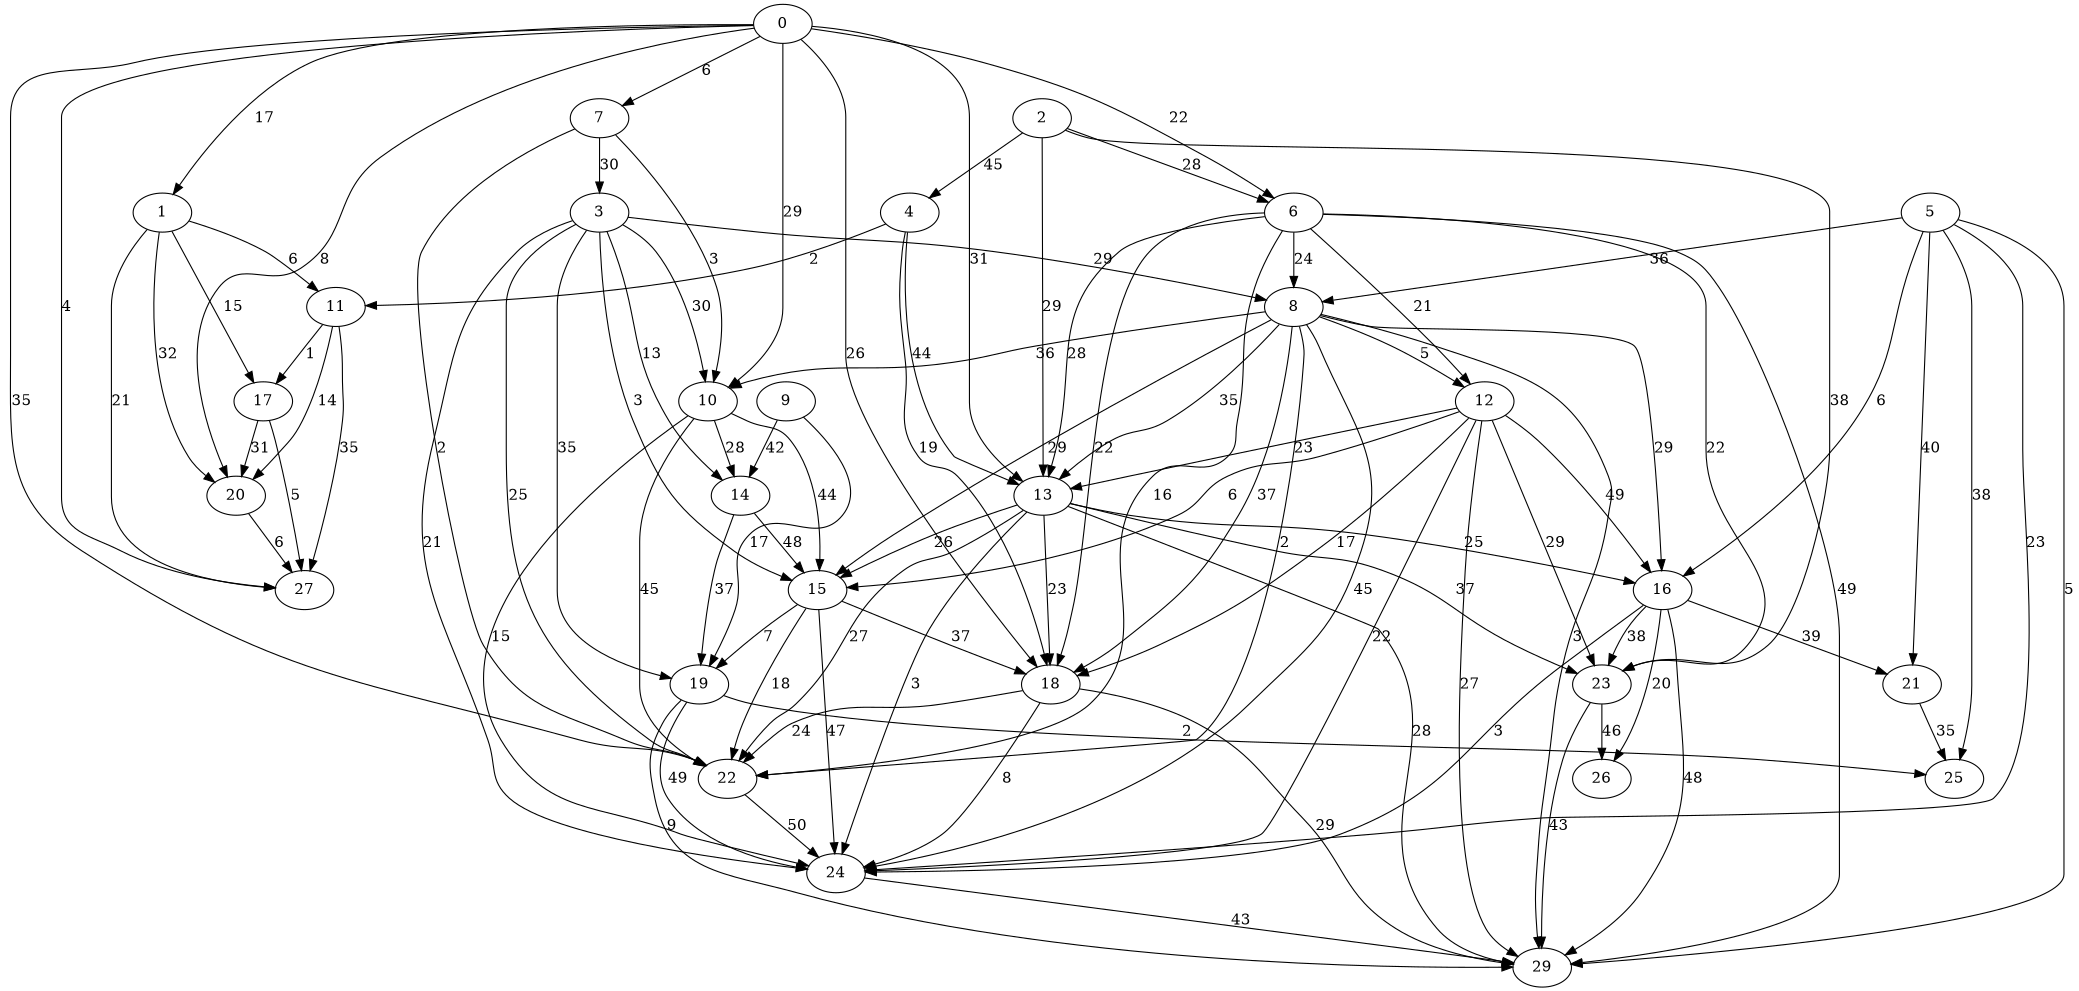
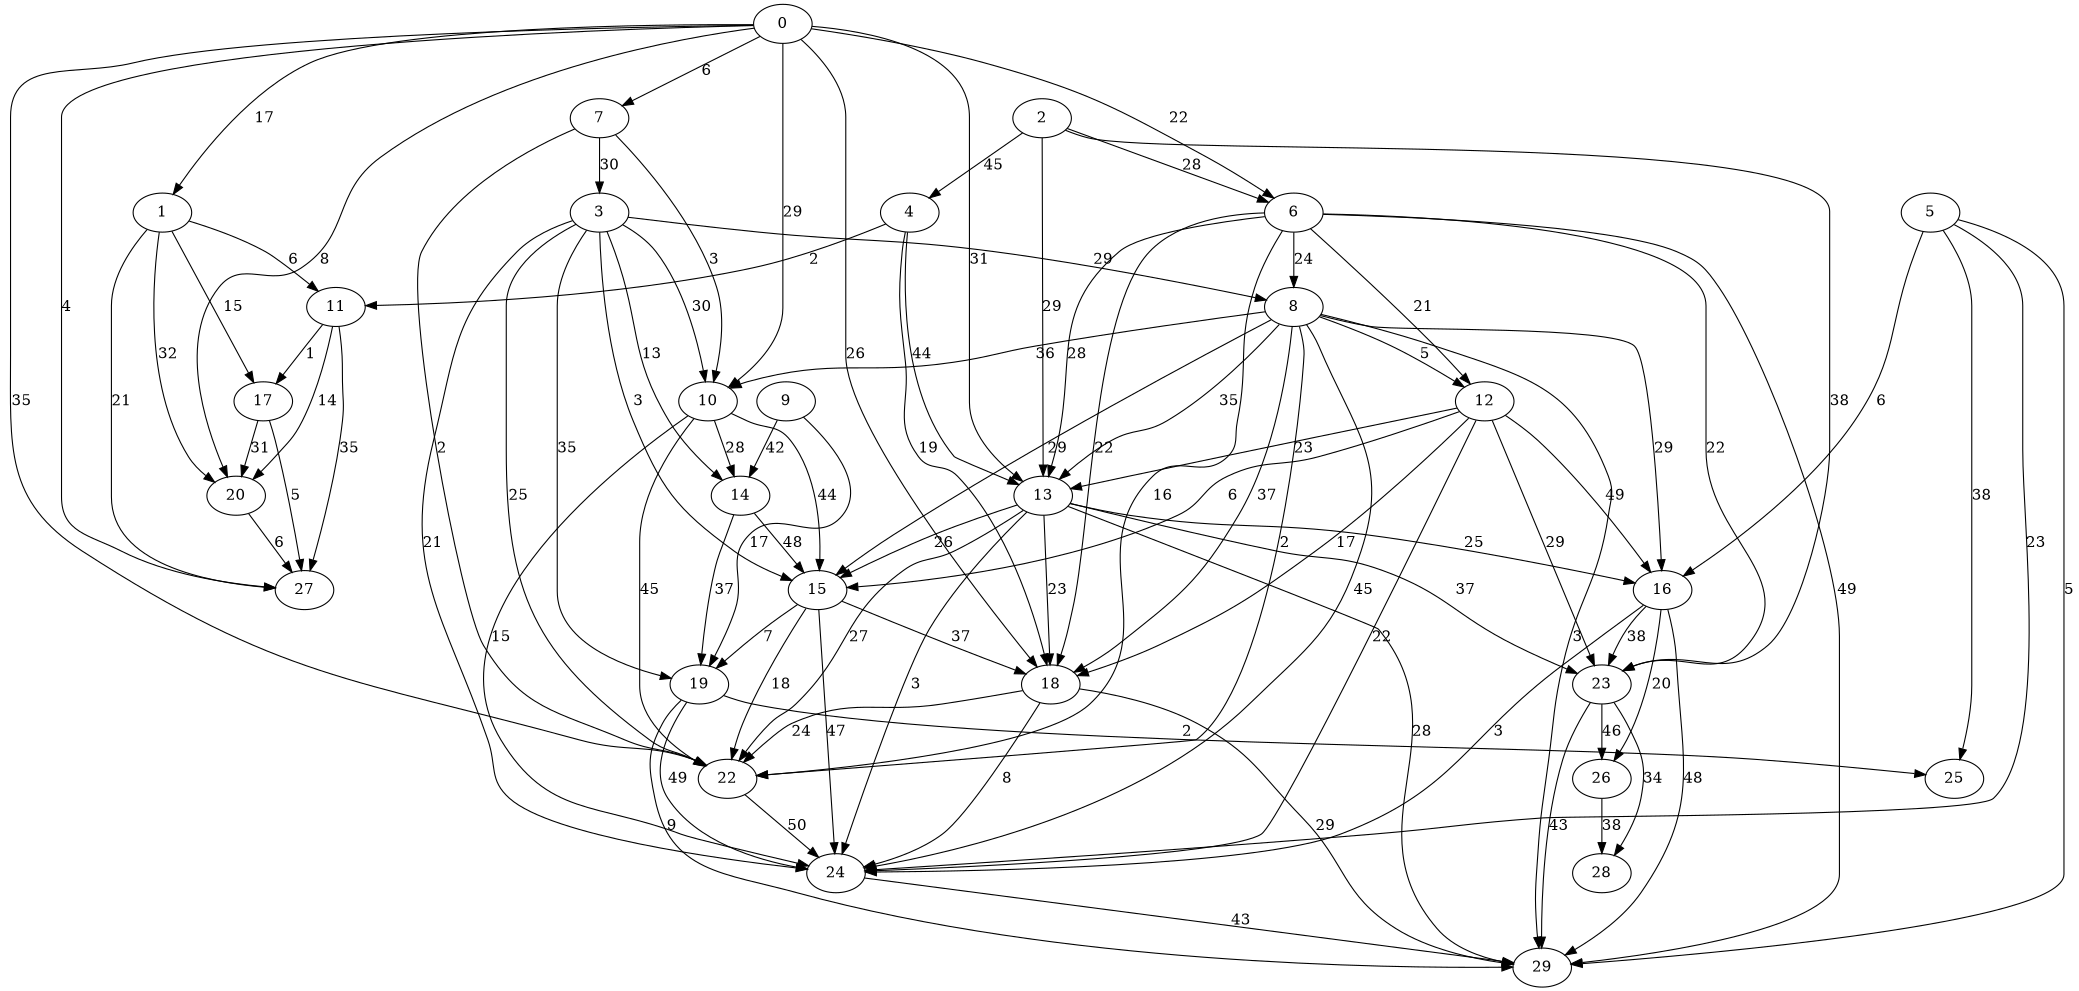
  digraph {
    edge [weight=29]
    0
    1
    6
    7
    10
    13
    18
    20
    22
    27
    11
    17
    23
    8
    29
    12
    3
    14
    15
    24
    16
    2
    4
    26
+   28
    19
    25
    5
-   21
    9
    0 -> 1 [label=17 weight=17]
    0 -> 6 [label=22 weight=22]
    0 -> 7 [label=6 weight=6]
    0 -> 10 [label=29]
    0 -> 13 [label=31 weight=31]
    0 -> 18 [label=26 weight=26]
    0 -> 20 [label=8 weight=8]
    0 -> 22 [label=35 weight=35]
    0 -> 27 [label=4 weight=4]
    1 -> 20 [label=32 weight=32]
    1 -> 27 [label=21 weight=21]
    1 -> 11 [label=6 weight=6]
    1 -> 17 [label=15 weight=15]
    6 -> 13 [label=28 weight=28]
    6 -> 18 [label=22 weight=22]
    6 -> 22 [label=16 weight=16]
    6 -> 23 [label=22 weight=22]
    6 -> 8 [label=24 weight=24]
    6 -> 29 [label=49 weight=49]
    6 -> 12 [label=21 weight=21]
    7 -> 10 [label=3 weight=3]
    7 -> 22 [label=2 weight=2]
    7 -> 3 [label=30 weight=30]
    10 -> 22 [label=45 weight=45]
    10 -> 14 [label=28 weight=28]
    10 -> 15 [label=44 weight=44]
    10 -> 24 [label=15 weight=15]
    13 -> 18 [label=23 weight=23]
    13 -> 22 [label=27 weight=27]
    13 -> 23 [label=37 weight=37]
    13 -> 29 [label=28 weight=28]
    13 -> 15 [label=26 weight=26]
    13 -> 24 [label=3 weight=3]
    13 -> 16 [label=25 weight=25]
    18 -> 22 [label=24 weight=24]
    18 -> 29 [label=29]
    18 -> 24 [label=8 weight=8]
    20 -> 27 [label=6 weight=6]
    22 -> 24 [label=50 weight=50]
    11 -> 20 [label=14 weight=14]
    11 -> 27 [label=35 weight=35]
    11 -> 17 [label=1 weight=1]
    17 -> 20 [label=31 weight=31]
    17 -> 27 [label=5 weight=5]
    23 -> 29 [label=43 weight=43]
    23 -> 26 [label=46 weight=46]
+   23 -> 28 [label=34 weight=34]
    8 -> 10 [label=36 weight=36]
    8 -> 13 [label=35 weight=35]
    8 -> 18 [label=37 weight=37]
    8 -> 22 [label=2 weight=2]
    8 -> 29 [label=3 weight=3]
    8 -> 12 [label=5 weight=5]
    8 -> 15 [label=29]
    8 -> 24 [label=45 weight=45]
    8 -> 16 [label=29]
    12 -> 13 [label=23 weight=23]
    12 -> 18 [label=17 weight=17]
    12 -> 23 [label=29]
-   12 -> 29 [label=27 weight=27]
    12 -> 15 [label=6 weight=6]
    12 -> 24 [label=22 weight=22]
    12 -> 16 [label=49 weight=49]
    3 -> 10 [label=30 weight=30]
    3 -> 22 [label=25 weight=25]
    3 -> 8 [label=29]
    3 -> 14 [label=13 weight=13]
    3 -> 15 [label=3 weight=3]
    3 -> 24 [label=21 weight=21]
    3 -> 19 [label=35 weight=35]
    14 -> 15 [label=48 weight=48]
    14 -> 19 [label=37 weight=37]
    15 -> 18 [label=37 weight=37]
    15 -> 22 [label=18 weight=18]
    15 -> 24 [label=47 weight=47]
    15 -> 19 [label=7 weight=7]
    24 -> 29 [label=43 weight=43]
    16 -> 23 [label=38 weight=38]
    16 -> 29 [label=48 weight=48]
    16 -> 24 [label=3 weight=3]
    16 -> 26 [label=20 weight=20]
-   16 -> 21 [label=39 weight=39]
    2 -> 6 [label=28 weight=28]
    2 -> 13 [label=29]
    2 -> 23 [label=38 weight=38]
    2 -> 4 [label=45 weight=45]
    4 -> 13 [label=44 weight=44]
    4 -> 18 [label=19 weight=19]
    4 -> 11 [label=2 weight=2]
+   26 -> 28 [label=38 weight=38]
    19 -> 29 [label=9 weight=9]
    19 -> 24 [label=49 weight=49]
    19 -> 25 [label=2 weight=2]
-   5 -> 8 [label=36 weight=36]
    5 -> 29 [label=5 weight=5]
    5 -> 24 [label=23 weight=23]
    5 -> 16 [label=6 weight=6]
    5 -> 25 [label=38 weight=38]
-   5 -> 21 [label=40 weight=40]
-   21 -> 25 [label=35 weight=35]
    9 -> 14 [label=42 weight=42]
    9 -> 19 [label=17 weight=17]
  }
